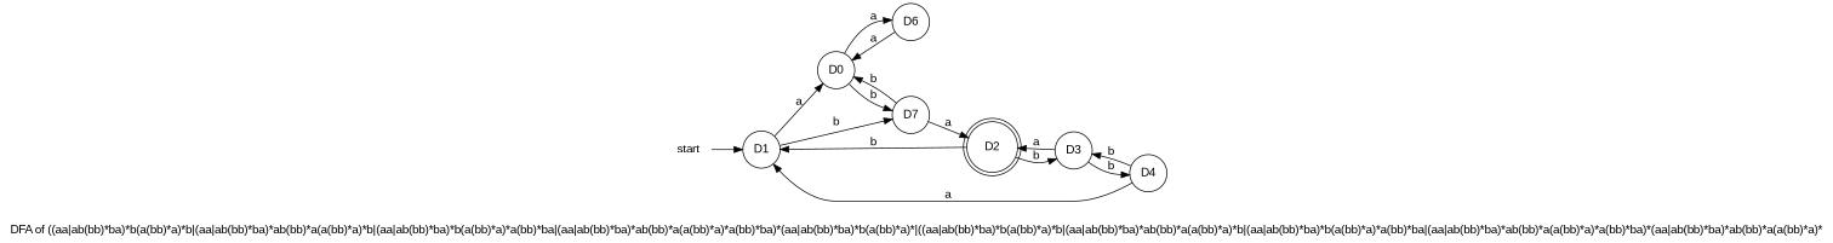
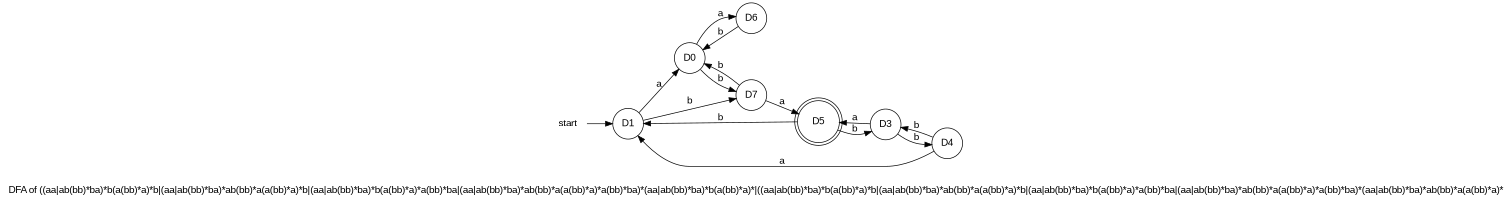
  digraph {
    fontname="Liberation Sans"
    label="DFA of ((aa|ab(bb)*ba)*b(a(bb)*a)*b|(aa|ab(bb)*ba)*ab(bb)*a(a(bb)*a)*b|(aa|ab(bb)*ba)*b(a(bb)*a)*a(bb)*ba|(aa|ab(bb)*ba)*ab(bb)*a(a(bb)*a)*a(bb)*ba)*(aa|ab(bb)*ba)*b(a(bb)*a)*|((aa|ab(bb)*ba)*b(a(bb)*a)*b|(aa|ab(bb)*ba)*ab(bb)*a(a(bb)*a)*b|(aa|ab(bb)*ba)*b(a(bb)*a)*a(bb)*ba|(aa|ab(bb)*ba)*ab(bb)*a(a(bb)*a)*a(bb)*ba)*(aa|ab(bb)*ba)*ab(bb)*a(a(bb)*a)*"
    rankdir=LR
    node [fontname="Liberation Sans" shape=circle]
    edge [fontname="Liberation Sans"]
    start [shape=none]
    n2 [label=D1]
    n3 [label=D0]
    n4 [label=D7]
-   n5 [label=D2 shape=doublecircle]
+   n5 [label=D5 shape=doublecircle]
    n6 [label=D3]
    n7 [label=D6]
    n8 [label=D4]
    start -> n2
    n2 -> n3 [label=a]
    n2 -> n4 [label=b]
    n3 -> n4 [label=b]
    n3 -> n7 [label=a]
    n4 -> n3 [label=b]
    n4 -> n5 [label=a]
    n5 -> n2 [label=b]
    n5 -> n6 [label=b]
    n6 -> n5 [label=a]
    n6 -> n8 [label=b]
-   n7 -> n3 [label=a]
+   n7 -> n3 [label=b]
    n8 -> n2 [label=a]
    n8 -> n6 [label=b]
  }
